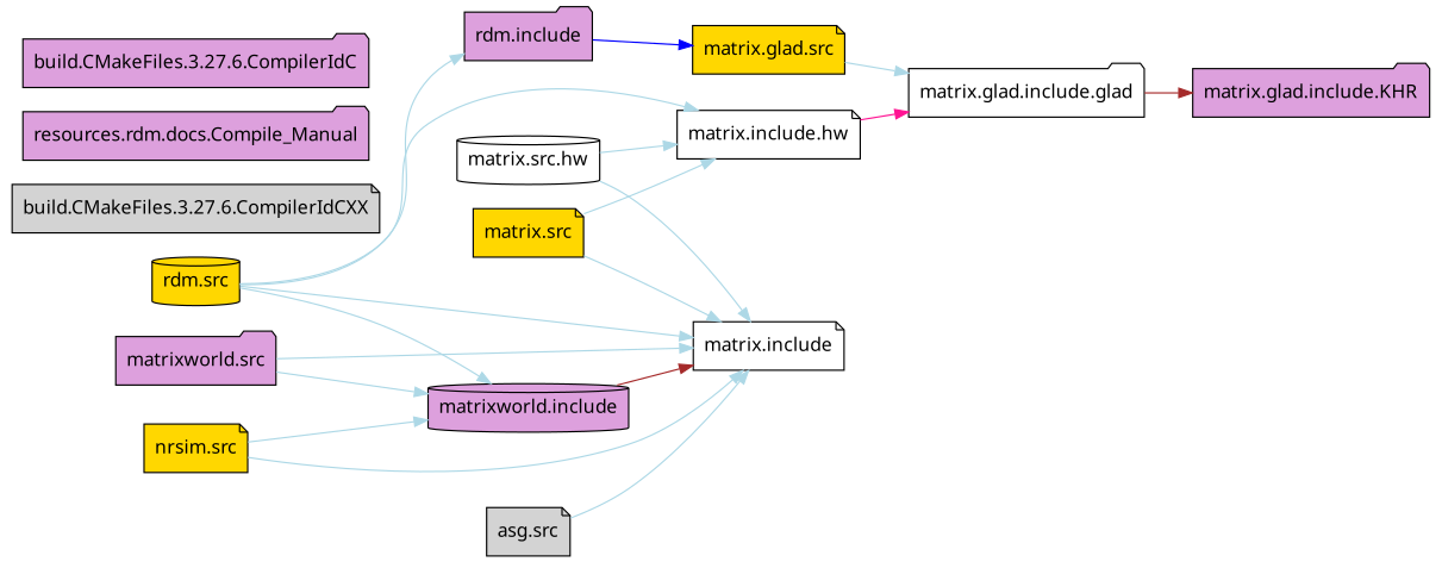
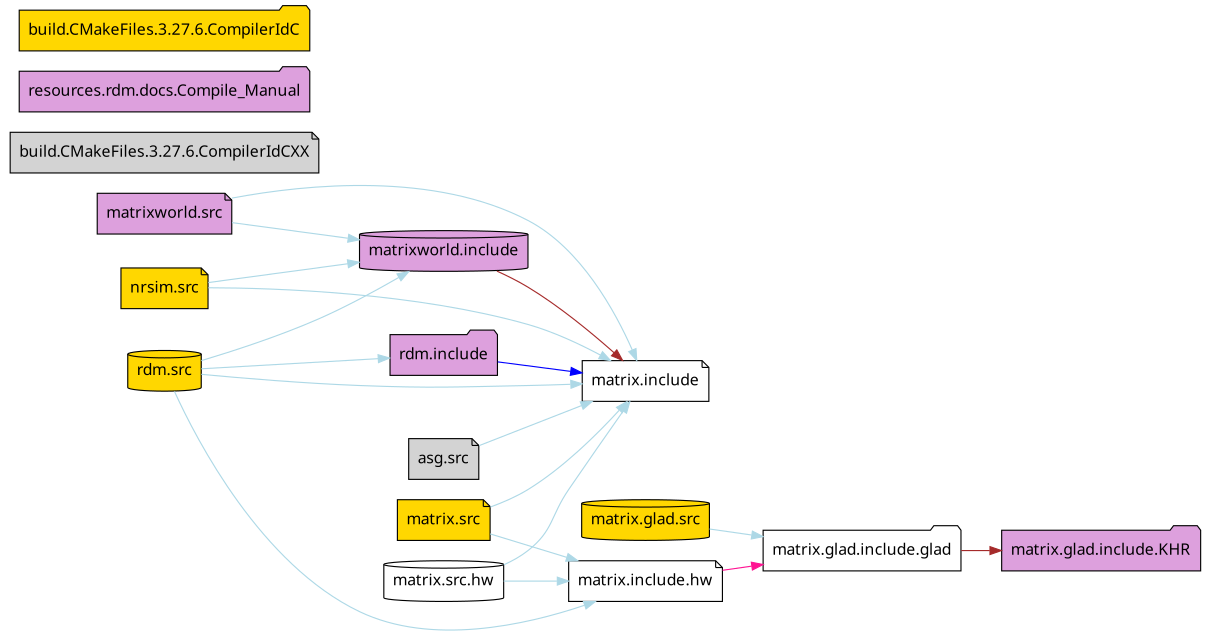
  digraph {
    fontname="Noto Sans"
    rankdir=LR
    node [fillcolor=plum fontname="Noto Sans" shape=note style=filled]
    edge [color=lightblue fontname="Noto Sans"]
    "rdm.include" [shape=folder]
    "matrix.include" [fillcolor=white]
    "rdm.src" [fillcolor=gold shape=cylinder]
    "matrixworld.include" [shape=cylinder]
    "matrix.include.hw" [fillcolor=white]
    "matrix.glad.include.glad" [fillcolor=white shape=folder]
    "matrix.glad.include.KHR" [shape=folder]
    "asg.src" [fillcolor=lightgrey]
    "build.CMakeFiles.3.27.6.CompilerIdCXX" [fillcolor=lightgrey]
    "resources.rdm.docs.Compile_Manual" [shape=folder]
    "matrix.src.hw" [fillcolor=white shape=cylinder]
-   "matrix.glad.src" [fillcolor=gold]
-   "matrixworld.src" [shape=folder]
+   "matrix.glad.src" [fillcolor=gold shape=cylinder]
+   "matrixworld.src"
    "matrix.src" [fillcolor=gold]
    "nrsim.src" [fillcolor=gold]
-   "build.CMakeFiles.3.27.6.CompilerIdC" [shape=folder]
-   "rdm.include" -> "matrix.glad.src" [color=blue]
+   "build.CMakeFiles.3.27.6.CompilerIdC" [fillcolor=gold shape=folder]
+   "rdm.include" -> "matrix.include" [color=blue]
    "rdm.src" -> "rdm.include"
    "rdm.src" -> "matrix.include"
    "rdm.src" -> "matrixworld.include"
    "rdm.src" -> "matrix.include.hw"
    "matrixworld.include" -> "matrix.include" [color=brown]
    "matrix.include.hw" -> "matrix.glad.include.glad" [color=deeppink]
    "matrix.glad.include.glad" -> "matrix.glad.include.KHR" [color=brown]
    "asg.src" -> "matrix.include"
    "matrix.src.hw" -> "matrix.include"
    "matrix.src.hw" -> "matrix.include.hw"
    "matrix.glad.src" -> "matrix.glad.include.glad"
    "matrixworld.src" -> "matrix.include"
    "matrixworld.src" -> "matrixworld.include"
    "matrix.src" -> "matrix.include"
    "matrix.src" -> "matrix.include.hw"
    "nrsim.src" -> "matrix.include"
    "nrsim.src" -> "matrixworld.include"
  }
